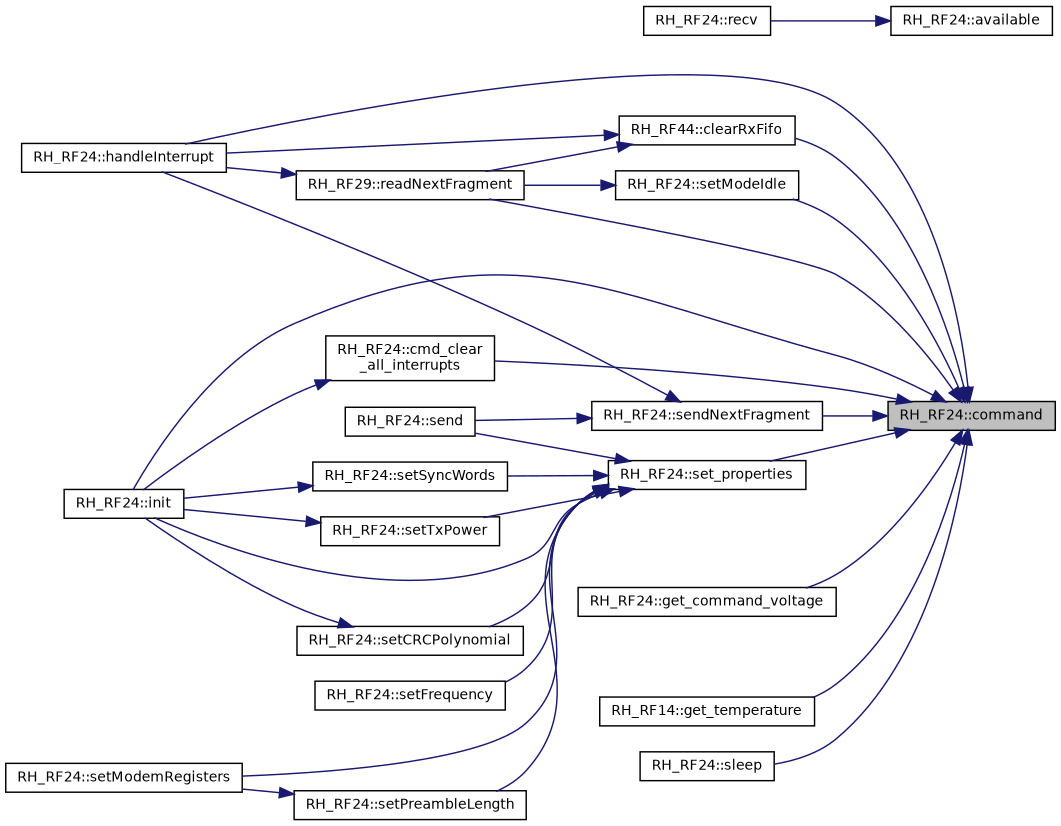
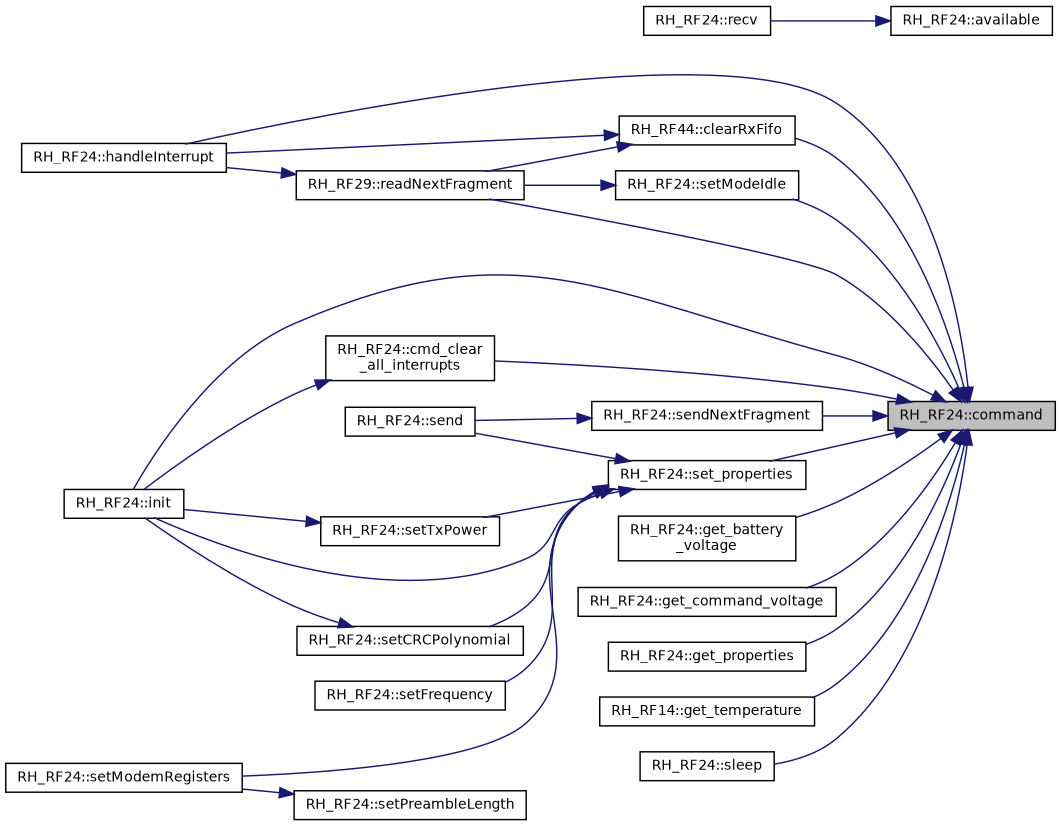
  digraph {
    rankdir=RL
    node [color=black fillcolor=white fontname=Helvetica fontsize=10 shape=record style=filled]
    edge [color=midnightblue dir=back fontname=Helvetica fontsize=10 labelfontname=Helvetica labelfontsize=10 style=solid]
    n1 [fillcolor=grey75 fontcolor=black height=0.2 label="RH_RF24::command" width=0.4]
    n2 [height=0.2 label="RH_RF44::clearRxFifo" width=0.4]
    n3 [height=0.2 label="RH_RF24::handleInterrupt" width=0.4]
    n4 [height=0.2 label="RH_RF29::readNextFragment" width=0.4]
    n5 [height=0.2 label="RH_RF24::cmd_clear\l_all_interrupts" width=0.4]
    n6 [height=0.2 label="RH_RF24::init" width=0.4]
+   n7 [height=0.2 label="RH_RF24::get_battery\l_voltage" width=0.4]
    n8 [height=0.2 label="RH_RF24::get_command_voltage" width=0.4]
+   n9 [height=0.2 label="RH_RF24::get_properties" width=0.4]
    n10 [height=0.2 label="RH_RF14::get_temperature" width=0.4]
    n11 [height=0.2 label="RH_RF24::sendNextFragment" width=0.4]
    n12 [height=0.2 label="RH_RF24::set_properties" width=0.4]
    n13 [height=0.2 label="RH_RF24::setModeIdle" width=0.4]
    n14 [height=0.2 label="RH_RF24::sleep" width=0.4]
    n15 [height=0.2 label="RH_RF24::send" width=0.4]
    n16 [height=0.2 label="RH_RF24::setCRCPolynomial" width=0.4]
    n17 [height=0.2 label="RH_RF24::setFrequency" width=0.4]
    n18 [height=0.2 label="RH_RF24::setModemRegisters" width=0.4]
    n19 [height=0.2 label="RH_RF24::setPreambleLength" width=0.4]
-   n20 [height=0.2 label="RH_RF24::setSyncWords" width=0.4]
    n21 [height=0.2 label="RH_RF24::setTxPower" width=0.4]
    n22 [height=0.2 label="RH_RF24::available" width=0.4]
    n23 [height=0.2 label="RH_RF24::recv" width=0.4]
    n1 -> n2
    n1 -> n3
    n1 -> n4
    n1 -> n5
    n1 -> n6
+   n1 -> n7
    n1 -> n8
+   n1 -> n9
    n1 -> n10
    n1 -> n11
    n1 -> n12
    n1 -> n13
    n1 -> n14
    n2 -> n3
    n2 -> n4
    n4 -> n3
    n5 -> n6
-   n11 -> n3
    n11 -> n15
    n12 -> n6
    n12 -> n15
    n12 -> n16
    n12 -> n17
    n12 -> n18
-   n12 -> n19
-   n12 -> n20
    n12 -> n21
    n13 -> n4
    n16 -> n6
    n19 -> n18
-   n20 -> n6
    n21 -> n6
    n22 -> n23
  }
